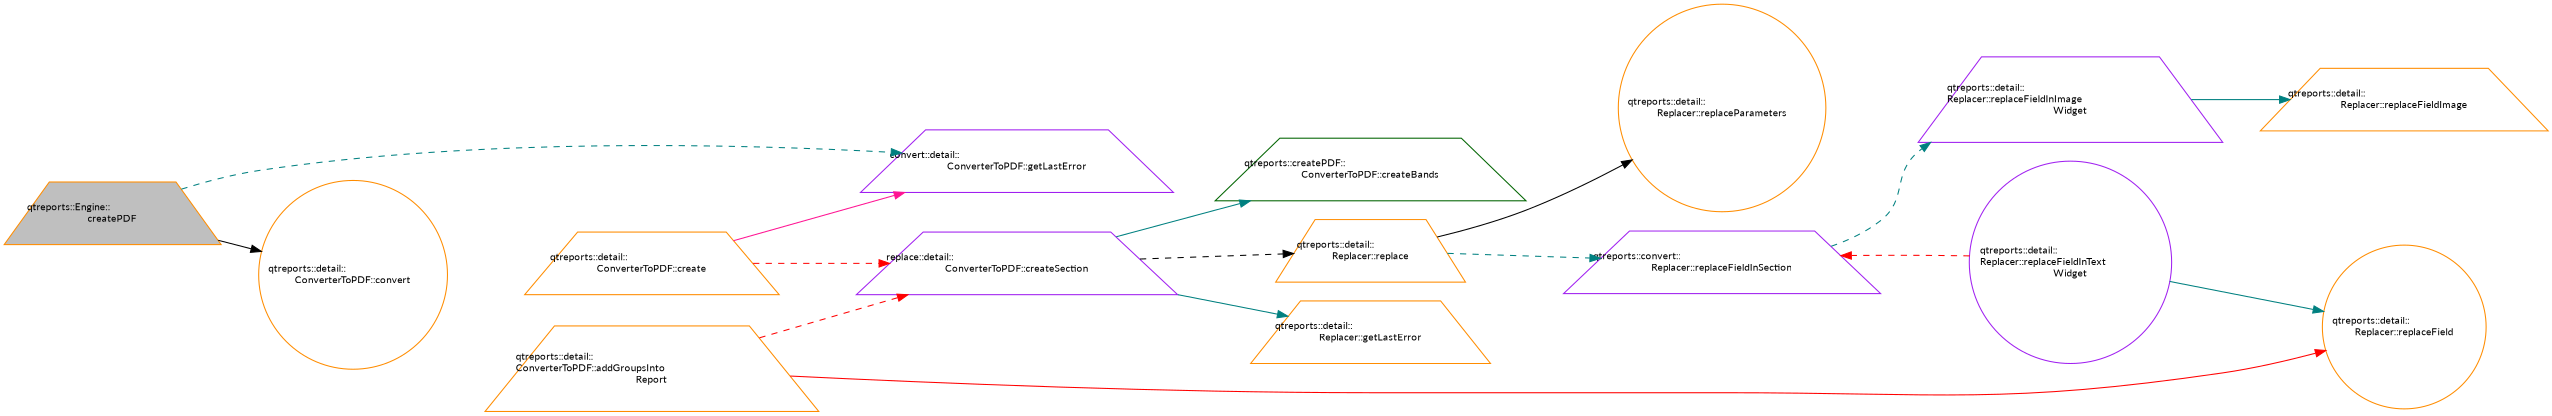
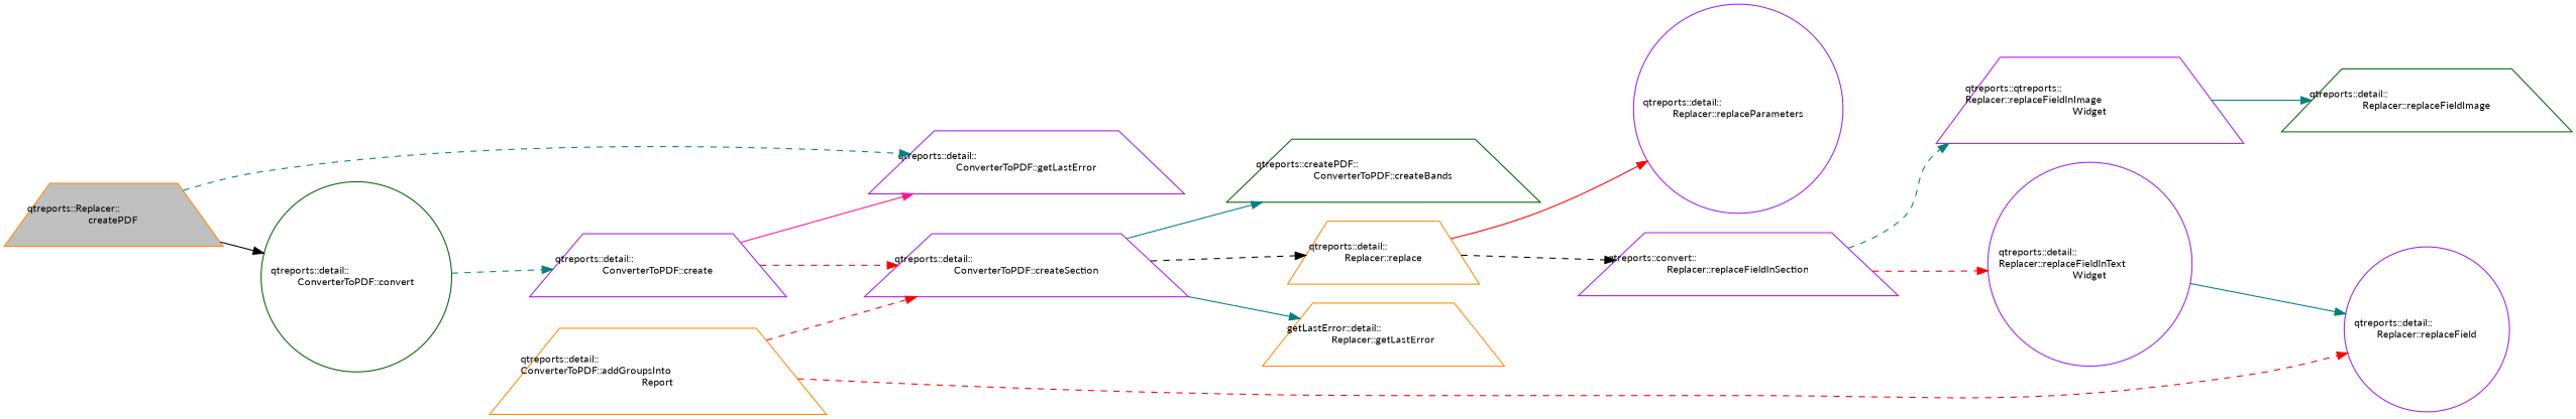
  digraph {
    fontname=Lato
    rankdir=LR
    node [color=darkorange fontname=Lato fontsize=10 shape=trapezium]
    edge [color=teal fontname=Lato fontsize=10 labelfontname=Helvetica labelfontsize=10 style=dashed]
-   n1 [fillcolor=grey75 fontcolor=black height=0.2 label="qtreports::Engine::\lcreatePDF" style=filled width=0.4]
-   n2 [height=0.2 label="qtreports::detail::\lConverterToPDF::convert" shape=circle width=0.4]
-   n3 [color=purple height=0.2 label="convert::detail::\lConverterToPDF::getLastError" width=0.4]
-   n4 [height=0.2 label="qtreports::detail::\lConverterToPDF::create" width=0.4]
-   n5 [color=purple height=0.2 label="replace::detail::\lConverterToPDF::createSection" width=0.4]
+   n1 [fillcolor=grey75 fontcolor=black height=0.2 label="qtreports::Replacer::\lcreatePDF" style=filled width=0.4]
+   n2 [color=darkgreen height=0.2 label="qtreports::detail::\lConverterToPDF::convert" shape=circle width=0.4]
+   n3 [color=purple height=0.2 label="qtreports::detail::\lConverterToPDF::getLastError" width=0.4]
+   n4 [color=purple height=0.2 label="qtreports::detail::\lConverterToPDF::create" width=0.4]
+   n5 [color=purple height=0.2 label="qtreports::detail::\lConverterToPDF::createSection" width=0.4]
    n6 [height=0.2 label="qtreports::detail::\lReplacer::replace" width=0.4]
-   n7 [height=0.2 label="qtreports::detail::\lReplacer::getLastError" width=0.4]
+   n7 [height=0.2 label="getLastError::detail::\lReplacer::getLastError" width=0.4]
    n8 [color=darkgreen height=0.2 label="qtreports::createPDF::\lConverterToPDF::createBands" width=0.4]
    n9 [height=0.2 label="qtreports::detail::\lConverterToPDF::addGroupsInto\lReport" width=0.4]
-   n10 [height=0.2 label="qtreports::detail::\lReplacer::replaceField" shape=circle width=0.4]
+   n10 [color=purple height=0.2 label="qtreports::detail::\lReplacer::replaceField" shape=circle width=0.4]
    n11 [color=purple height=0.2 label="qtreports::convert::\lReplacer::replaceFieldInSection" width=0.4]
-   n12 [height=0.2 label="qtreports::detail::\lReplacer::replaceParameters" shape=circle width=0.4]
+   n12 [color=purple height=0.2 label="qtreports::detail::\lReplacer::replaceParameters" shape=circle width=0.4]
    n13 [color=purple height=0.2 label="qtreports::detail::\lReplacer::replaceFieldInText\lWidget" shape=circle width=0.4]
-   n14 [color=purple height=0.2 label="qtreports::detail::\lReplacer::replaceFieldInImage\lWidget" width=0.4]
-   n15 [height=0.2 label="qtreports::detail::\lReplacer::replaceFieldImage" width=0.4]
+   n14 [color=purple height=0.2 label="qtreports::qtreports::\lReplacer::replaceFieldInImage\lWidget" width=0.4]
+   n15 [color=darkgreen height=0.2 label="qtreports::detail::\lReplacer::replaceFieldImage" width=0.4]
    n1 -> n2 [color=black style=solid]
    n1 -> n3
+   n2 -> n4
    n4 -> n3 [color=deeppink style=solid]
    n4 -> n5 [color=red]
    n5 -> n6 [color=black]
    n5 -> n7 [style=solid]
    n5 -> n8 [style=solid]
-   n6 -> n11
-   n6 -> n12 [color=black style=solid]
+   n6 -> n11 [color=black]
+   n6 -> n12 [color=red style=solid]
    n9 -> n5 [color=red]
-   n9 -> n10 [color=red style=solid]
-   n13 -> n11 [color=red]
+   n9 -> n10 [color=red]
+   n11 -> n13 [color=red]
    n11 -> n14
    n13 -> n10 [style=solid]
    n14 -> n15 [style=solid]
  }
